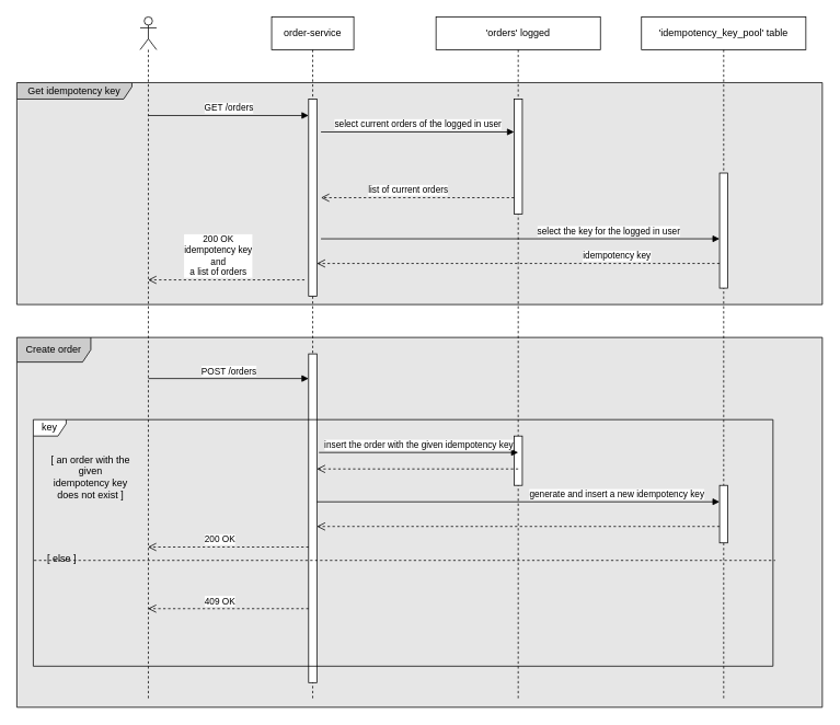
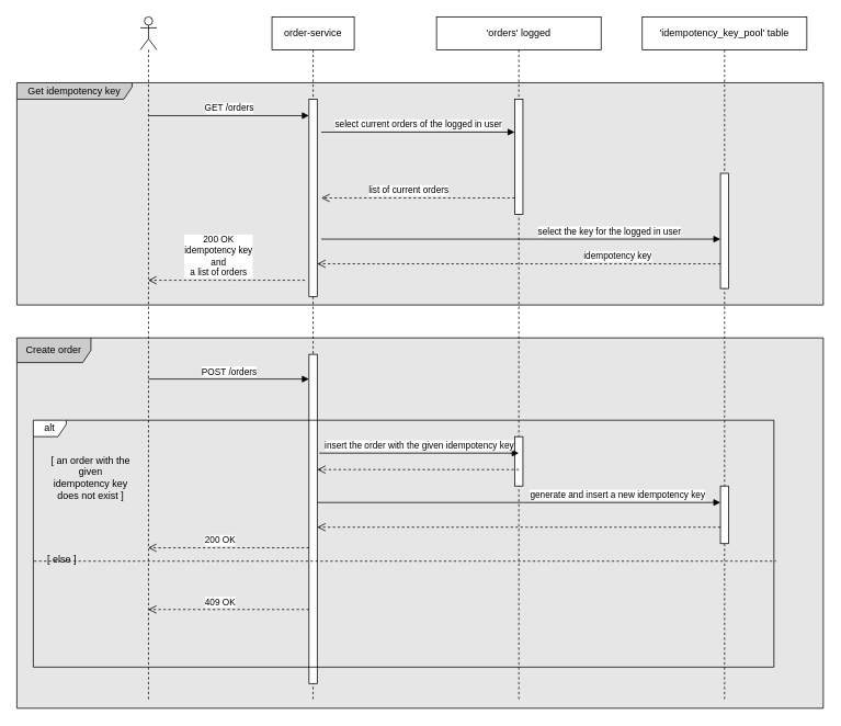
  <mxCell id="0" />
  <mxCell id="1" parent="0" />
  <mxCell id="2" value="Create order" style="shape=umlFrame;whiteSpace=wrap;html=1;pointerEvents=0;fillColor=#CCCCCC;shadow=0;strokeColor=default;swimlaneFillColor=#E6E6E6;width=90;height=30;" parent="1" vertex="1"><mxGeometry x="20" y="410" width="980" height="450" as="geometry" /></mxCell>
  <mxCell id="3" value="Get idempotency key" style="shape=umlFrame;whiteSpace=wrap;html=1;pointerEvents=0;fillColor=#CCCCCC;shadow=0;strokeColor=default;swimlaneFillColor=#E6E6E6;width=140;height=20;" parent="1" vertex="1"><mxGeometry x="20" y="100" width="980" height="270" as="geometry" /></mxCell>
  <mxCell id="4" value="" style="shape=umlLifeline;perimeter=lifelinePerimeter;whiteSpace=wrap;html=1;container=1;dropTarget=0;collapsible=0;recursiveResize=0;outlineConnect=0;portConstraint=eastwest;newEdgeStyle={&quot;curved&quot;:0,&quot;rounded&quot;:0};participant=umlActor;" parent="1" vertex="1"><mxGeometry x="170" y="20" width="20" height="830" as="geometry" /></mxCell>
  <mxCell id="5" value="order-service" style="shape=umlLifeline;perimeter=lifelinePerimeter;whiteSpace=wrap;html=1;container=1;dropTarget=0;collapsible=0;recursiveResize=0;outlineConnect=0;portConstraint=eastwest;newEdgeStyle={&quot;curved&quot;:0,&quot;rounded&quot;:0};" parent="1" vertex="1"><mxGeometry x="330" y="20" width="100" height="830" as="geometry" /></mxCell>
  <mxCell id="6" value="" style="html=1;points=[[0,0,0,0,5],[0,1,0,0,-5],[1,0,0,0,5],[1,1,0,0,-5]];perimeter=orthogonalPerimeter;outlineConnect=0;targetShapes=umlLifeline;portConstraint=eastwest;newEdgeStyle={&quot;curved&quot;:0,&quot;rounded&quot;:0};" parent="5" vertex="1"><mxGeometry x="45" y="100" width="10" height="240" as="geometry" /></mxCell>
  <mxCell id="7" value="" style="html=1;points=[[0,0,0,0,5],[0,1,0,0,-5],[1,0,0,0,5],[1,1,0,0,-5]];perimeter=orthogonalPerimeter;outlineConnect=0;targetShapes=umlLifeline;portConstraint=eastwest;newEdgeStyle={&quot;curved&quot;:0,&quot;rounded&quot;:0};" parent="5" vertex="1"><mxGeometry x="45" y="410" width="10" height="400" as="geometry" /></mxCell>
  <mxCell id="8" value="GET /orders" style="html=1;verticalAlign=bottom;endArrow=block;curved=0;rounded=0;" parent="1" edge="1"><mxGeometry width="80" relative="1" as="geometry"><mxPoint x="180" y="140" as="sourcePoint" /><mxPoint x="375" y="140" as="targetPoint" /></mxGeometry></mxCell>
  <mxCell id="9" value="200 OK&lt;br&gt;idempotency key&lt;br&gt;and&lt;br&gt;a list of orders" style="html=1;verticalAlign=bottom;endArrow=open;dashed=1;endSize=8;curved=0;rounded=0;" parent="1" edge="1"><mxGeometry x="0.1" relative="1" as="geometry"><mxPoint x="370" y="340" as="sourcePoint" /><mxPoint x="179.667" y="340" as="targetPoint" /><mxPoint as="offset" /></mxGeometry></mxCell>
  <mxCell id="10" value="POST /orders" style="html=1;verticalAlign=bottom;endArrow=block;curved=0;rounded=0;" parent="1" edge="1"><mxGeometry width="80" relative="1" as="geometry"><mxPoint x="180" y="460" as="sourcePoint" /><mxPoint x="375" y="460" as="targetPoint" /></mxGeometry></mxCell>
  <mxCell id="11" value="200 OK" style="html=1;verticalAlign=bottom;endArrow=open;dashed=1;endSize=8;curved=0;rounded=0;" parent="1" edge="1" target="4" source="7"><mxGeometry x="0.1" relative="1" as="geometry"><mxPoint x="370.33" y="760" as="sourcePoint" /><mxPoint x="179.997" y="760" as="targetPoint" /><mxPoint as="offset" /><Array as="points"><mxPoint x="300" y="665" /></Array></mxGeometry></mxCell>
  <mxCell id="12" value="'idempotency_key_pool' table" style="shape=umlLifeline;perimeter=lifelinePerimeter;whiteSpace=wrap;html=1;container=1;dropTarget=0;collapsible=0;recursiveResize=0;outlineConnect=0;portConstraint=eastwest;newEdgeStyle={&quot;curved&quot;:0,&quot;rounded&quot;:0};" parent="1" vertex="1"><mxGeometry x="780" y="20" width="200" height="830" as="geometry" /></mxCell>
  <mxCell id="13" value="" style="html=1;points=[[0,0,0,0,5],[0,1,0,0,-5],[1,0,0,0,5],[1,1,0,0,-5]];perimeter=orthogonalPerimeter;outlineConnect=0;targetShapes=umlLifeline;portConstraint=eastwest;newEdgeStyle={&quot;curved&quot;:0,&quot;rounded&quot;:0};" parent="12" vertex="1"><mxGeometry x="95" y="190" width="10" height="140" as="geometry" /></mxCell>
  <mxCell id="14" value="'orders' logged" style="shape=umlLifeline;perimeter=lifelinePerimeter;whiteSpace=wrap;html=1;container=1;dropTarget=0;collapsible=0;recursiveResize=0;outlineConnect=0;portConstraint=eastwest;newEdgeStyle={&quot;curved&quot;:0,&quot;rounded&quot;:0};" parent="1" vertex="1"><mxGeometry x="530" y="20" width="200" height="830" as="geometry" /></mxCell>
  <mxCell id="15" value="" style="html=1;points=[[0,0,0,0,5],[0,1,0,0,-5],[1,0,0,0,5],[1,1,0,0,-5]];perimeter=orthogonalPerimeter;outlineConnect=0;targetShapes=umlLifeline;portConstraint=eastwest;newEdgeStyle={&quot;curved&quot;:0,&quot;rounded&quot;:0};" parent="14" vertex="1"><mxGeometry x="95" y="100" width="10" height="140" as="geometry" /></mxCell>
  <mxCell id="16" value="" style="html=1;points=[[0,0,0,0,5],[0,1,0,0,-5],[1,0,0,0,5],[1,1,0,0,-5]];perimeter=orthogonalPerimeter;outlineConnect=0;targetShapes=umlLifeline;portConstraint=eastwest;newEdgeStyle={&quot;curved&quot;:0,&quot;rounded&quot;:0};" parent="14" vertex="1"><mxGeometry x="95" y="510" width="10" height="60" as="geometry" /></mxCell>
  <mxCell id="17" value="insert the order with the given idempotency key" style="html=1;verticalAlign=bottom;endArrow=block;curved=0;rounded=0;" parent="1" edge="1"><mxGeometry width="80" relative="1" as="geometry"><mxPoint x="387.5" y="550" as="sourcePoint" /><mxPoint x="630" y="550" as="targetPoint" /></mxGeometry></mxCell>
  <mxCell id="18" value="select current orders of the logged in user" style="html=1;verticalAlign=bottom;endArrow=block;curved=0;rounded=0;" edge="1" parent="1" target="15"><mxGeometry width="80" relative="1" as="geometry"><mxPoint x="390" y="160" as="sourcePoint" /><mxPoint x="575" y="160" as="targetPoint" /></mxGeometry></mxCell>
  <mxCell id="19" value="list of current orders" style="html=1;verticalAlign=bottom;endArrow=open;dashed=1;endSize=8;curved=0;rounded=0;" edge="1" parent="1" source="15"><mxGeometry x="0.1" relative="1" as="geometry"><mxPoint x="580.33" y="240" as="sourcePoint" /><mxPoint x="389.997" y="240" as="targetPoint" /><mxPoint as="offset" /></mxGeometry></mxCell>
  <mxCell id="20" value="select the key for the logged in user" style="html=1;verticalAlign=bottom;endArrow=block;curved=0;rounded=0;" edge="1" parent="1" target="13"><mxGeometry x="0.443" width="80" relative="1" as="geometry"><mxPoint x="390" y="290" as="sourcePoint" /><mxPoint x="470" y="290" as="targetPoint" /><mxPoint as="offset" /></mxGeometry></mxCell>
  <mxCell id="21" value="idempotency&amp;nbsp;key" style="html=1;verticalAlign=bottom;endArrow=open;dashed=1;endSize=8;curved=0;rounded=0;" edge="1" parent="1" source="13" target="6"><mxGeometry x="-0.488" relative="1" as="geometry"><mxPoint x="635" y="250" as="sourcePoint" /><mxPoint x="390" y="260" as="targetPoint" /><mxPoint as="offset" /><Array as="points"><mxPoint x="630" y="320" /></Array></mxGeometry></mxCell>
- <mxCell id="22" value="key" style="shape=umlFrame;whiteSpace=wrap;html=1;pointerEvents=0;width=40;height=20;" vertex="1" parent="1"><mxGeometry x="40" y="510" width="900" height="300" as="geometry" /></mxCell>
+ <mxCell id="22" value="alt" style="shape=umlFrame;whiteSpace=wrap;html=1;pointerEvents=0;width=40;height=20;" vertex="1" parent="1"><mxGeometry x="40" y="510" width="900" height="300" as="geometry" /></mxCell>
  <mxCell id="23" value="[ an order with the given idempotency key does not exist ]" style="text;html=1;strokeColor=none;fillColor=none;align=center;verticalAlign=middle;whiteSpace=wrap;rounded=0;" vertex="1" parent="1"><mxGeometry x="60" y="540" width="100" height="80" as="geometry" /></mxCell>
  <mxCell id="24" value="generate and insert a new idempotency key" style="html=1;verticalAlign=bottom;endArrow=block;curved=0;rounded=0;" edge="1" parent="1" source="7" target="25"><mxGeometry x="0.49" width="80" relative="1" as="geometry"><mxPoint x="632.5" y="600" as="sourcePoint" /><mxPoint x="875" y="600" as="targetPoint" /><Array as="points"><mxPoint x="630" y="610" /></Array><mxPoint as="offset" /></mxGeometry></mxCell>
  <mxCell id="25" value="" style="html=1;points=[[0,0,0,0,5],[0,1,0,0,-5],[1,0,0,0,5],[1,1,0,0,-5]];perimeter=orthogonalPerimeter;outlineConnect=0;targetShapes=umlLifeline;portConstraint=eastwest;newEdgeStyle={&quot;curved&quot;:0,&quot;rounded&quot;:0};" vertex="1" parent="1"><mxGeometry x="875" y="590" width="10" height="70" as="geometry" /></mxCell>
  <mxCell id="26" value="" style="html=1;verticalAlign=bottom;endArrow=open;dashed=1;endSize=8;curved=0;rounded=0;" edge="1" parent="1" target="7"><mxGeometry x="-0.488" relative="1" as="geometry"><mxPoint x="630" y="570" as="sourcePoint" /><mxPoint x="395" y="330" as="targetPoint" /><mxPoint as="offset" /><Array as="points" /></mxGeometry></mxCell>
  <mxCell id="27" value="" style="html=1;verticalAlign=bottom;endArrow=open;dashed=1;endSize=8;curved=0;rounded=0;" edge="1" parent="1" source="25" target="7"><mxGeometry x="-0.488" relative="1" as="geometry"><mxPoint x="885" y="580" as="sourcePoint" /><mxPoint x="395" y="580" as="targetPoint" /><mxPoint as="offset" /><Array as="points"><mxPoint x="640" y="640" /></Array></mxGeometry></mxCell>
  <mxCell id="28" value="" style="endArrow=none;dashed=1;html=1;rounded=0;entryX=1.003;entryY=0.571;entryDx=0;entryDy=0;entryPerimeter=0;exitX=0.001;exitY=0.571;exitDx=0;exitDy=0;exitPerimeter=0;" edge="1" parent="1" source="22" target="22"><mxGeometry width="50" height="50" relative="1" as="geometry"><mxPoint x="230" y="680" as="sourcePoint" /><mxPoint x="470" y="730" as="targetPoint" /><Array as="points" /></mxGeometry></mxCell>
  <mxCell id="29" value="[ else ]" style="text;html=1;strokeColor=none;fillColor=none;align=center;verticalAlign=middle;whiteSpace=wrap;rounded=0;" vertex="1" parent="1"><mxGeometry x="50" y="665" width="50" height="30" as="geometry" /></mxCell>
  <mxCell id="30" value="409 OK" style="html=1;verticalAlign=bottom;endArrow=open;dashed=1;endSize=8;curved=0;rounded=0;" edge="1" parent="1" source="7" target="4"><mxGeometry x="0.1" relative="1" as="geometry"><mxPoint x="385" y="675" as="sourcePoint" /><mxPoint x="190" y="675" as="targetPoint" /><mxPoint as="offset" /><Array as="points"><mxPoint x="290" y="740" /></Array></mxGeometry></mxCell>
